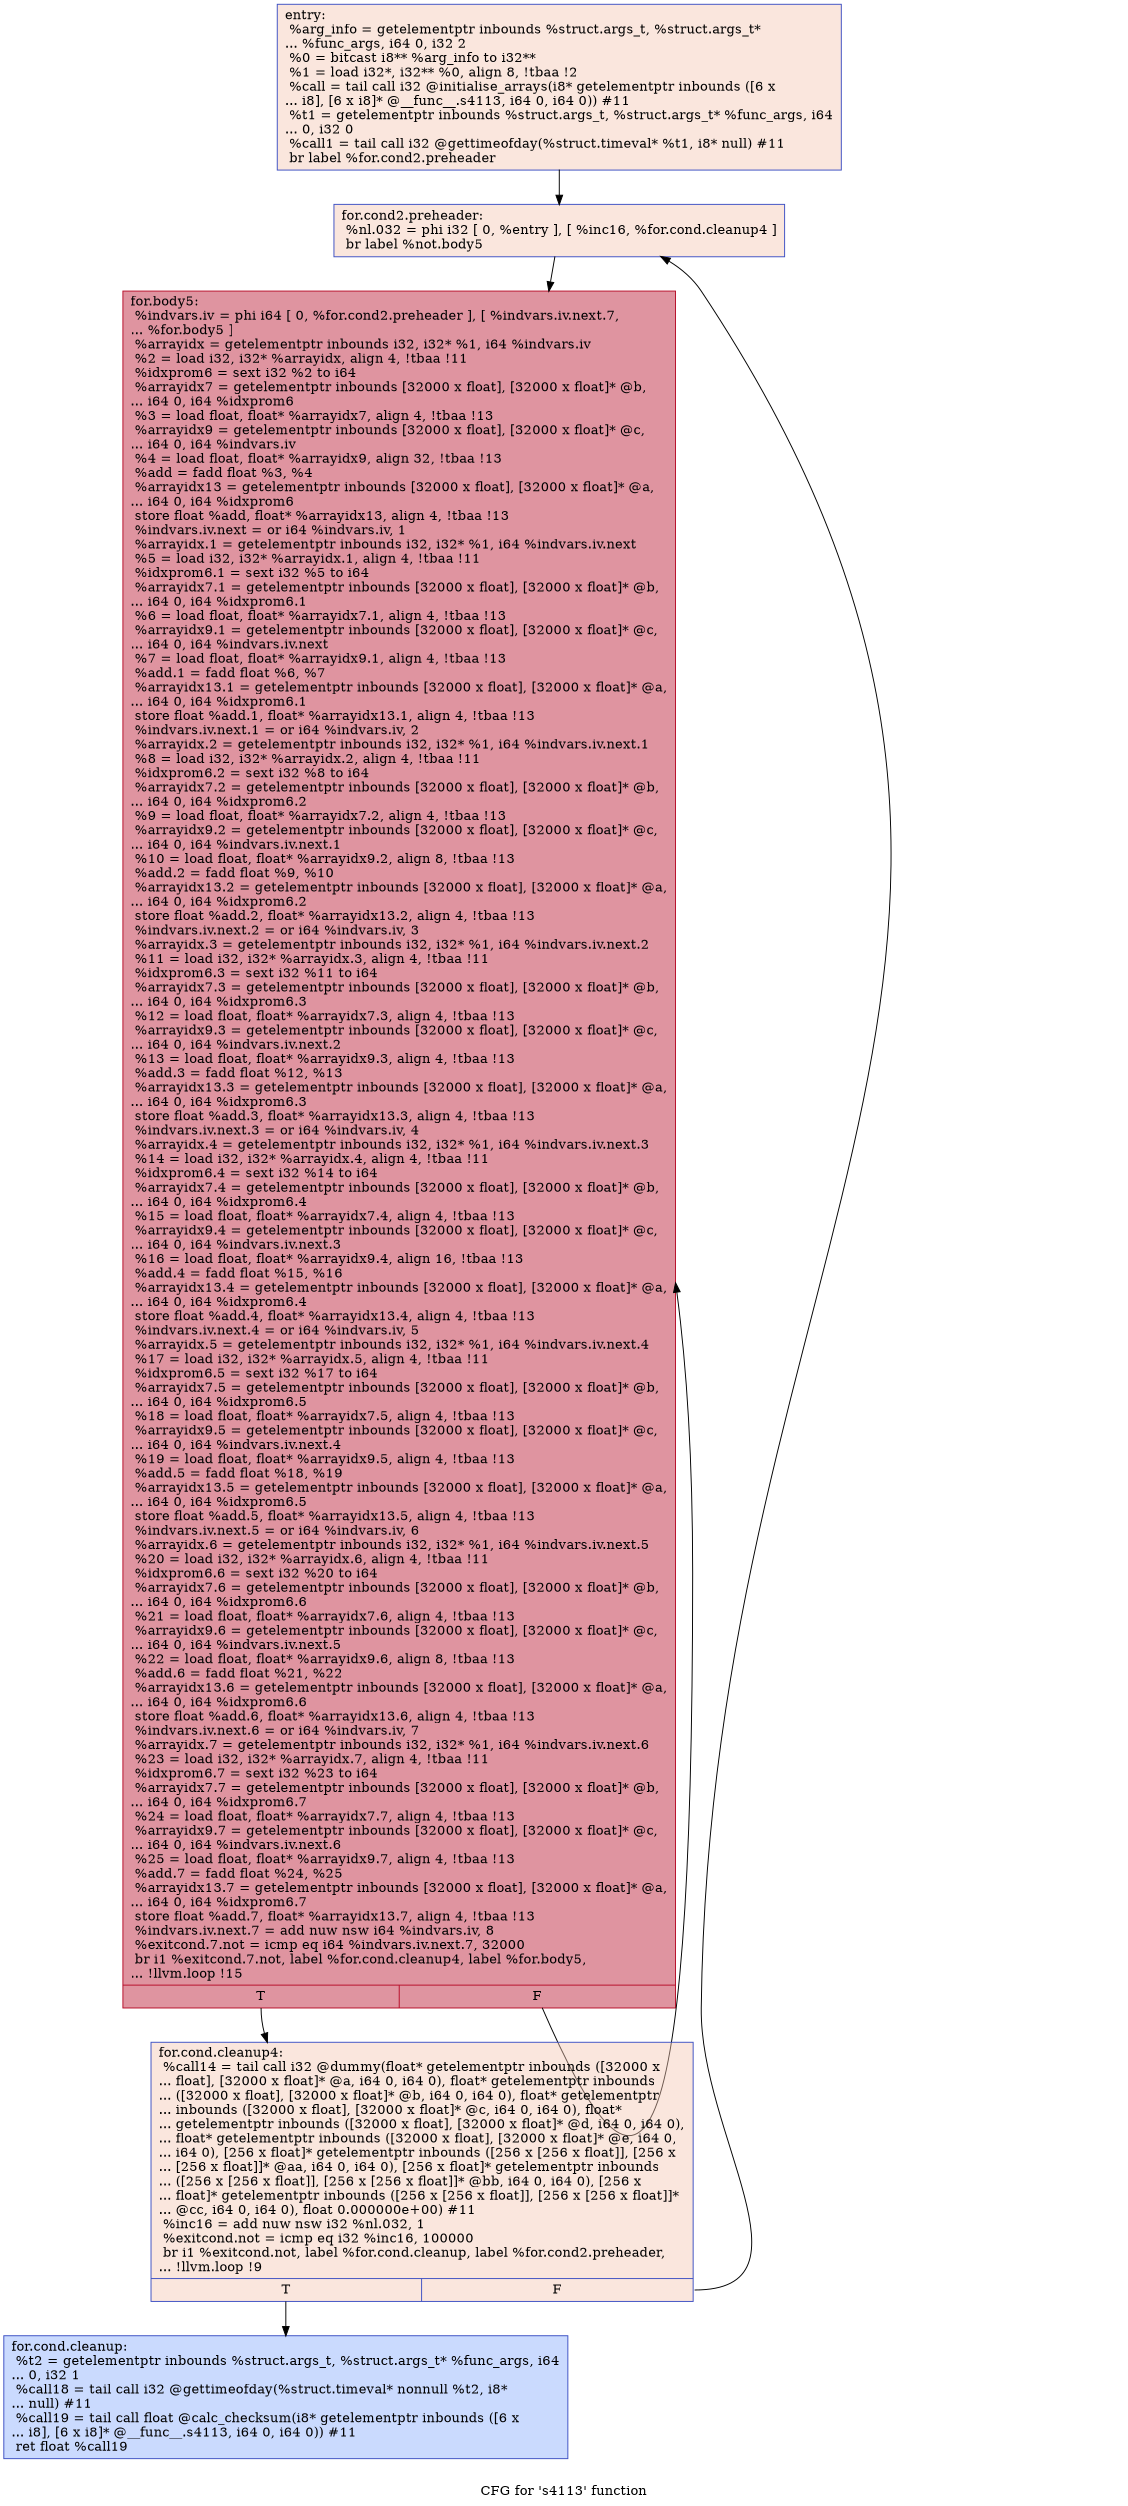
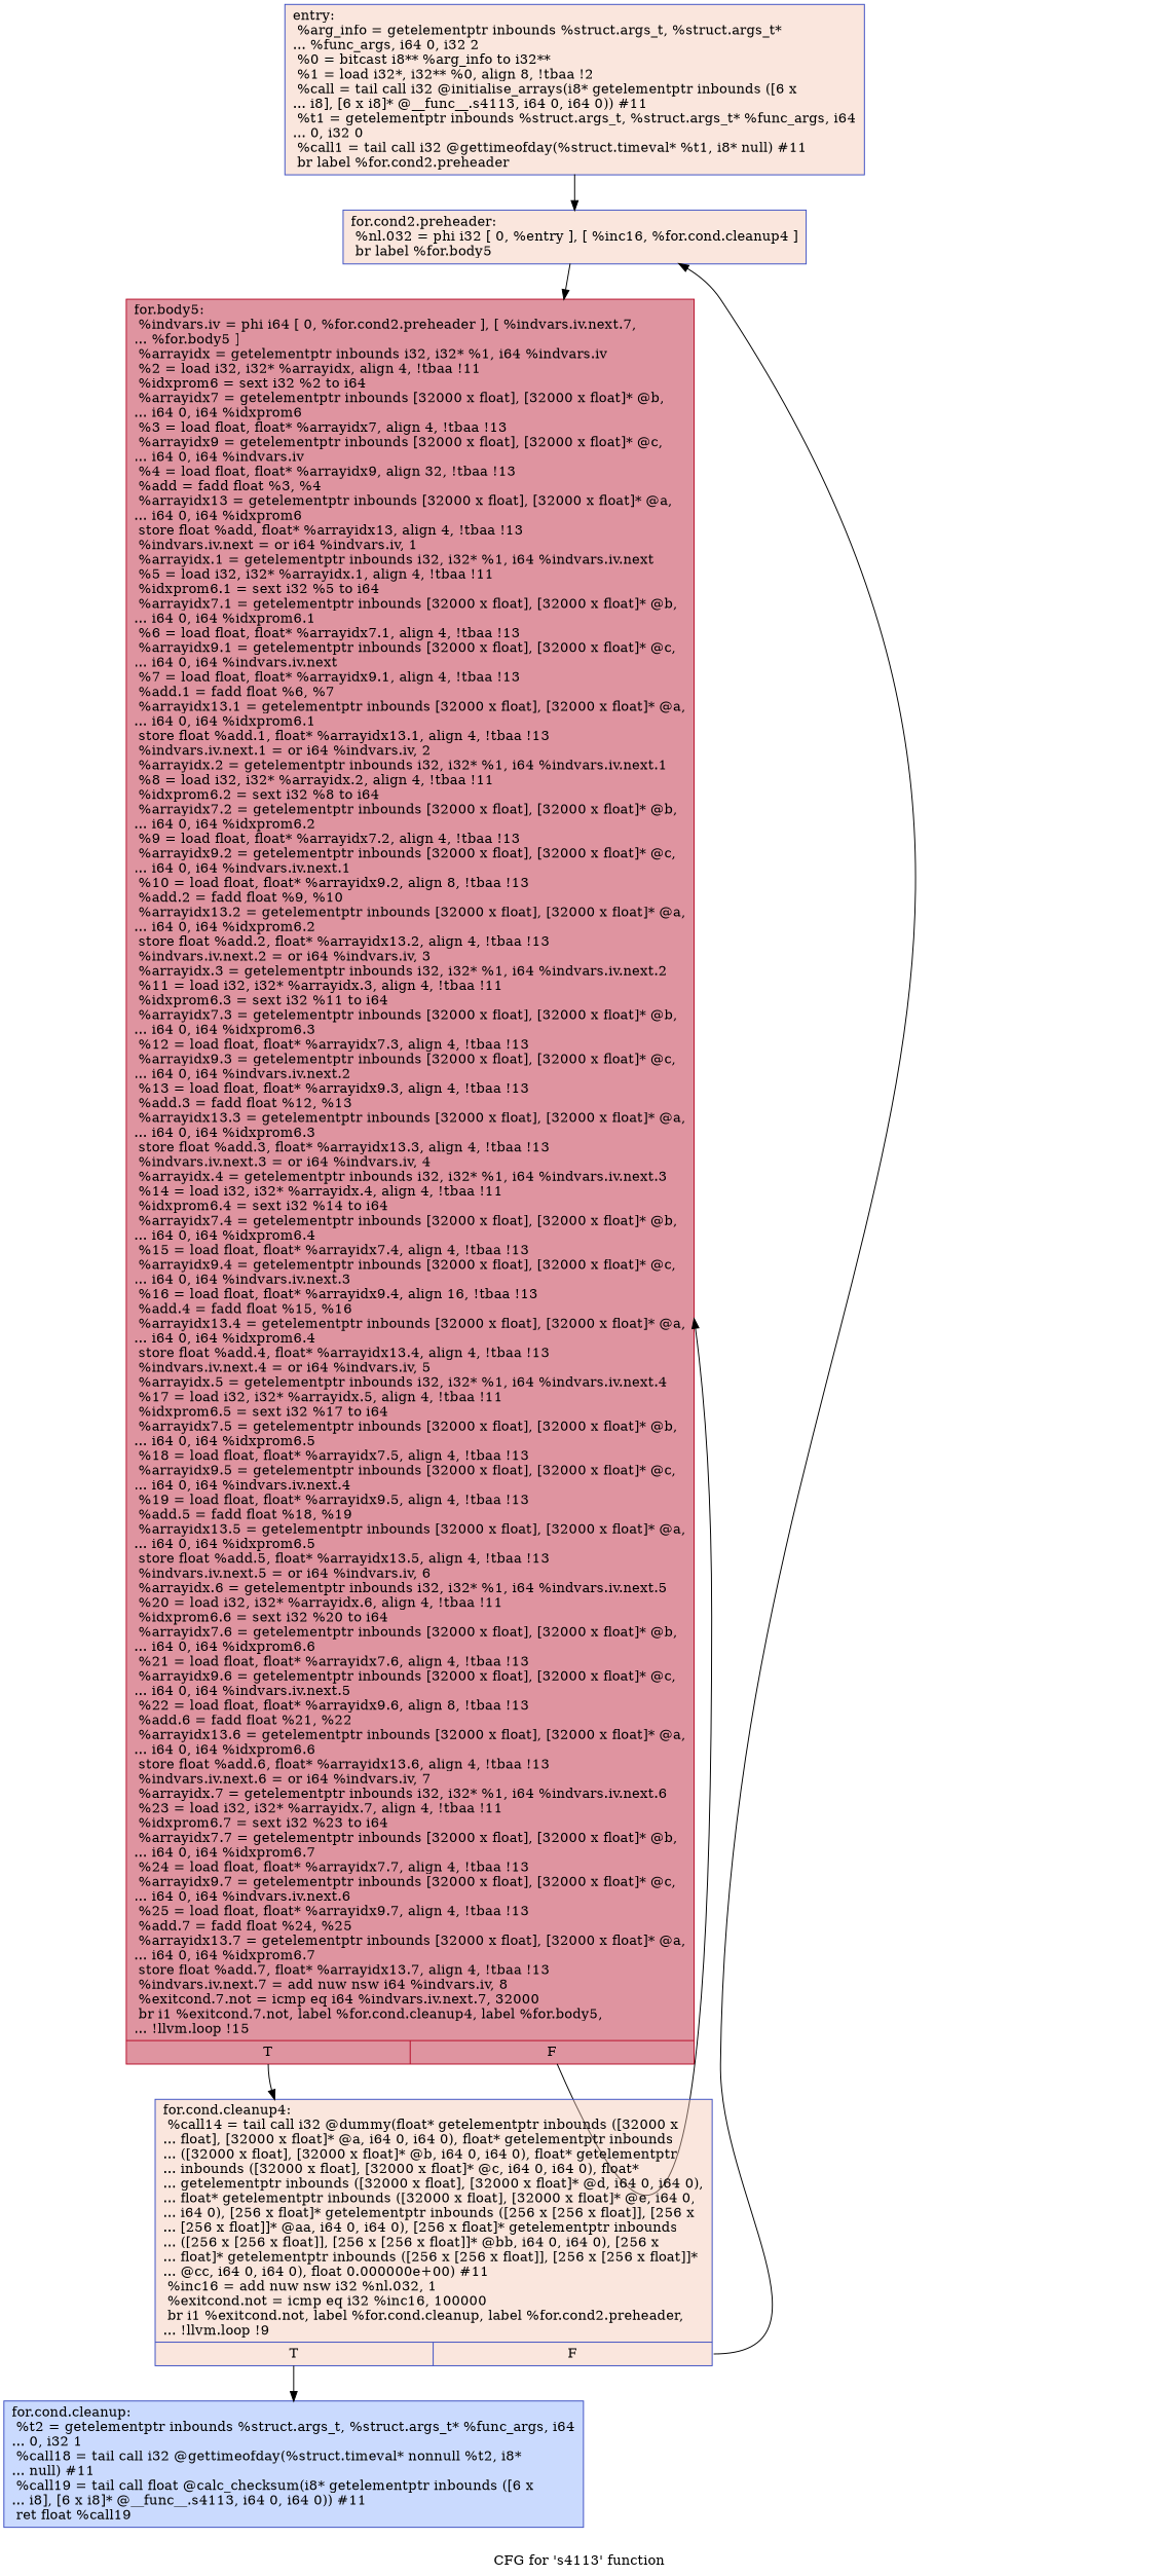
  digraph {
    label="CFG for 's4113' function"
    node [color="#3d50c3ff" fillcolor="#f3c7b170" shape=record style=filled]
    n1 [label="{entry:\l  %arg_info = getelementptr inbounds %struct.args_t, %struct.args_t*\l... %func_args, i64 0, i32 2\l  %0 = bitcast i8** %arg_info to i32**\l  %1 = load i32*, i32** %0, align 8, !tbaa !2\l  %call = tail call i32 @initialise_arrays(i8* getelementptr inbounds ([6 x\l... i8], [6 x i8]* @__func__.s4113, i64 0, i64 0)) #11\l  %t1 = getelementptr inbounds %struct.args_t, %struct.args_t* %func_args, i64\l... 0, i32 0\l  %call1 = tail call i32 @gettimeofday(%struct.timeval* %t1, i8* null) #11\l  br label %for.cond2.preheader\l}"]
-   n2 [label="{for.cond2.preheader:                              \l  %nl.032 = phi i32 [ 0, %entry ], [ %inc16, %for.cond.cleanup4 ]\l  br label %not.body5\l}"]
+   n2 [label="{for.cond2.preheader:                              \l  %nl.032 = phi i32 [ 0, %entry ], [ %inc16, %for.cond.cleanup4 ]\l  br label %for.body5\l}"]
    n3 [color="#b70d28ff" fillcolor="#b70d2870" label="{for.body5:                                        \l  %indvars.iv = phi i64 [ 0, %for.cond2.preheader ], [ %indvars.iv.next.7,\l... %for.body5 ]\l  %arrayidx = getelementptr inbounds i32, i32* %1, i64 %indvars.iv\l  %2 = load i32, i32* %arrayidx, align 4, !tbaa !11\l  %idxprom6 = sext i32 %2 to i64\l  %arrayidx7 = getelementptr inbounds [32000 x float], [32000 x float]* @b,\l... i64 0, i64 %idxprom6\l  %3 = load float, float* %arrayidx7, align 4, !tbaa !13\l  %arrayidx9 = getelementptr inbounds [32000 x float], [32000 x float]* @c,\l... i64 0, i64 %indvars.iv\l  %4 = load float, float* %arrayidx9, align 32, !tbaa !13\l  %add = fadd float %3, %4\l  %arrayidx13 = getelementptr inbounds [32000 x float], [32000 x float]* @a,\l... i64 0, i64 %idxprom6\l  store float %add, float* %arrayidx13, align 4, !tbaa !13\l  %indvars.iv.next = or i64 %indvars.iv, 1\l  %arrayidx.1 = getelementptr inbounds i32, i32* %1, i64 %indvars.iv.next\l  %5 = load i32, i32* %arrayidx.1, align 4, !tbaa !11\l  %idxprom6.1 = sext i32 %5 to i64\l  %arrayidx7.1 = getelementptr inbounds [32000 x float], [32000 x float]* @b,\l... i64 0, i64 %idxprom6.1\l  %6 = load float, float* %arrayidx7.1, align 4, !tbaa !13\l  %arrayidx9.1 = getelementptr inbounds [32000 x float], [32000 x float]* @c,\l... i64 0, i64 %indvars.iv.next\l  %7 = load float, float* %arrayidx9.1, align 4, !tbaa !13\l  %add.1 = fadd float %6, %7\l  %arrayidx13.1 = getelementptr inbounds [32000 x float], [32000 x float]* @a,\l... i64 0, i64 %idxprom6.1\l  store float %add.1, float* %arrayidx13.1, align 4, !tbaa !13\l  %indvars.iv.next.1 = or i64 %indvars.iv, 2\l  %arrayidx.2 = getelementptr inbounds i32, i32* %1, i64 %indvars.iv.next.1\l  %8 = load i32, i32* %arrayidx.2, align 4, !tbaa !11\l  %idxprom6.2 = sext i32 %8 to i64\l  %arrayidx7.2 = getelementptr inbounds [32000 x float], [32000 x float]* @b,\l... i64 0, i64 %idxprom6.2\l  %9 = load float, float* %arrayidx7.2, align 4, !tbaa !13\l  %arrayidx9.2 = getelementptr inbounds [32000 x float], [32000 x float]* @c,\l... i64 0, i64 %indvars.iv.next.1\l  %10 = load float, float* %arrayidx9.2, align 8, !tbaa !13\l  %add.2 = fadd float %9, %10\l  %arrayidx13.2 = getelementptr inbounds [32000 x float], [32000 x float]* @a,\l... i64 0, i64 %idxprom6.2\l  store float %add.2, float* %arrayidx13.2, align 4, !tbaa !13\l  %indvars.iv.next.2 = or i64 %indvars.iv, 3\l  %arrayidx.3 = getelementptr inbounds i32, i32* %1, i64 %indvars.iv.next.2\l  %11 = load i32, i32* %arrayidx.3, align 4, !tbaa !11\l  %idxprom6.3 = sext i32 %11 to i64\l  %arrayidx7.3 = getelementptr inbounds [32000 x float], [32000 x float]* @b,\l... i64 0, i64 %idxprom6.3\l  %12 = load float, float* %arrayidx7.3, align 4, !tbaa !13\l  %arrayidx9.3 = getelementptr inbounds [32000 x float], [32000 x float]* @c,\l... i64 0, i64 %indvars.iv.next.2\l  %13 = load float, float* %arrayidx9.3, align 4, !tbaa !13\l  %add.3 = fadd float %12, %13\l  %arrayidx13.3 = getelementptr inbounds [32000 x float], [32000 x float]* @a,\l... i64 0, i64 %idxprom6.3\l  store float %add.3, float* %arrayidx13.3, align 4, !tbaa !13\l  %indvars.iv.next.3 = or i64 %indvars.iv, 4\l  %arrayidx.4 = getelementptr inbounds i32, i32* %1, i64 %indvars.iv.next.3\l  %14 = load i32, i32* %arrayidx.4, align 4, !tbaa !11\l  %idxprom6.4 = sext i32 %14 to i64\l  %arrayidx7.4 = getelementptr inbounds [32000 x float], [32000 x float]* @b,\l... i64 0, i64 %idxprom6.4\l  %15 = load float, float* %arrayidx7.4, align 4, !tbaa !13\l  %arrayidx9.4 = getelementptr inbounds [32000 x float], [32000 x float]* @c,\l... i64 0, i64 %indvars.iv.next.3\l  %16 = load float, float* %arrayidx9.4, align 16, !tbaa !13\l  %add.4 = fadd float %15, %16\l  %arrayidx13.4 = getelementptr inbounds [32000 x float], [32000 x float]* @a,\l... i64 0, i64 %idxprom6.4\l  store float %add.4, float* %arrayidx13.4, align 4, !tbaa !13\l  %indvars.iv.next.4 = or i64 %indvars.iv, 5\l  %arrayidx.5 = getelementptr inbounds i32, i32* %1, i64 %indvars.iv.next.4\l  %17 = load i32, i32* %arrayidx.5, align 4, !tbaa !11\l  %idxprom6.5 = sext i32 %17 to i64\l  %arrayidx7.5 = getelementptr inbounds [32000 x float], [32000 x float]* @b,\l... i64 0, i64 %idxprom6.5\l  %18 = load float, float* %arrayidx7.5, align 4, !tbaa !13\l  %arrayidx9.5 = getelementptr inbounds [32000 x float], [32000 x float]* @c,\l... i64 0, i64 %indvars.iv.next.4\l  %19 = load float, float* %arrayidx9.5, align 4, !tbaa !13\l  %add.5 = fadd float %18, %19\l  %arrayidx13.5 = getelementptr inbounds [32000 x float], [32000 x float]* @a,\l... i64 0, i64 %idxprom6.5\l  store float %add.5, float* %arrayidx13.5, align 4, !tbaa !13\l  %indvars.iv.next.5 = or i64 %indvars.iv, 6\l  %arrayidx.6 = getelementptr inbounds i32, i32* %1, i64 %indvars.iv.next.5\l  %20 = load i32, i32* %arrayidx.6, align 4, !tbaa !11\l  %idxprom6.6 = sext i32 %20 to i64\l  %arrayidx7.6 = getelementptr inbounds [32000 x float], [32000 x float]* @b,\l... i64 0, i64 %idxprom6.6\l  %21 = load float, float* %arrayidx7.6, align 4, !tbaa !13\l  %arrayidx9.6 = getelementptr inbounds [32000 x float], [32000 x float]* @c,\l... i64 0, i64 %indvars.iv.next.5\l  %22 = load float, float* %arrayidx9.6, align 8, !tbaa !13\l  %add.6 = fadd float %21, %22\l  %arrayidx13.6 = getelementptr inbounds [32000 x float], [32000 x float]* @a,\l... i64 0, i64 %idxprom6.6\l  store float %add.6, float* %arrayidx13.6, align 4, !tbaa !13\l  %indvars.iv.next.6 = or i64 %indvars.iv, 7\l  %arrayidx.7 = getelementptr inbounds i32, i32* %1, i64 %indvars.iv.next.6\l  %23 = load i32, i32* %arrayidx.7, align 4, !tbaa !11\l  %idxprom6.7 = sext i32 %23 to i64\l  %arrayidx7.7 = getelementptr inbounds [32000 x float], [32000 x float]* @b,\l... i64 0, i64 %idxprom6.7\l  %24 = load float, float* %arrayidx7.7, align 4, !tbaa !13\l  %arrayidx9.7 = getelementptr inbounds [32000 x float], [32000 x float]* @c,\l... i64 0, i64 %indvars.iv.next.6\l  %25 = load float, float* %arrayidx9.7, align 4, !tbaa !13\l  %add.7 = fadd float %24, %25\l  %arrayidx13.7 = getelementptr inbounds [32000 x float], [32000 x float]* @a,\l... i64 0, i64 %idxprom6.7\l  store float %add.7, float* %arrayidx13.7, align 4, !tbaa !13\l  %indvars.iv.next.7 = add nuw nsw i64 %indvars.iv, 8\l  %exitcond.7.not = icmp eq i64 %indvars.iv.next.7, 32000\l  br i1 %exitcond.7.not, label %for.cond.cleanup4, label %for.body5,\l... !llvm.loop !15\l|{<s0>T|<s1>F}}"]
    n4 [label="{for.cond.cleanup4:                                \l  %call14 = tail call i32 @dummy(float* getelementptr inbounds ([32000 x\l... float], [32000 x float]* @a, i64 0, i64 0), float* getelementptr inbounds\l... ([32000 x float], [32000 x float]* @b, i64 0, i64 0), float* getelementptr\l... inbounds ([32000 x float], [32000 x float]* @c, i64 0, i64 0), float*\l... getelementptr inbounds ([32000 x float], [32000 x float]* @d, i64 0, i64 0),\l... float* getelementptr inbounds ([32000 x float], [32000 x float]* @e, i64 0,\l... i64 0), [256 x float]* getelementptr inbounds ([256 x [256 x float]], [256 x\l... [256 x float]]* @aa, i64 0, i64 0), [256 x float]* getelementptr inbounds\l... ([256 x [256 x float]], [256 x [256 x float]]* @bb, i64 0, i64 0), [256 x\l... float]* getelementptr inbounds ([256 x [256 x float]], [256 x [256 x float]]*\l... @cc, i64 0, i64 0), float 0.000000e+00) #11\l  %inc16 = add nuw nsw i32 %nl.032, 1\l  %exitcond.not = icmp eq i32 %inc16, 100000\l  br i1 %exitcond.not, label %for.cond.cleanup, label %for.cond2.preheader,\l... !llvm.loop !9\l|{<s0>T|<s1>F}}"]
    n5 [fillcolor="#88abfd70" label="{for.cond.cleanup:                                 \l  %t2 = getelementptr inbounds %struct.args_t, %struct.args_t* %func_args, i64\l... 0, i32 1\l  %call18 = tail call i32 @gettimeofday(%struct.timeval* nonnull %t2, i8*\l... null) #11\l  %call19 = tail call float @calc_checksum(i8* getelementptr inbounds ([6 x\l... i8], [6 x i8]* @__func__.s4113, i64 0, i64 0)) #11\l  ret float %call19\l}"]
    n1 -> n2
    n2 -> n3
    n3 -> n3 [tailport=s1]
    n3 -> n4 [tailport=s0]
    n4 -> n2 [tailport=s1]
    n4 -> n5 [tailport=s0]
  }
